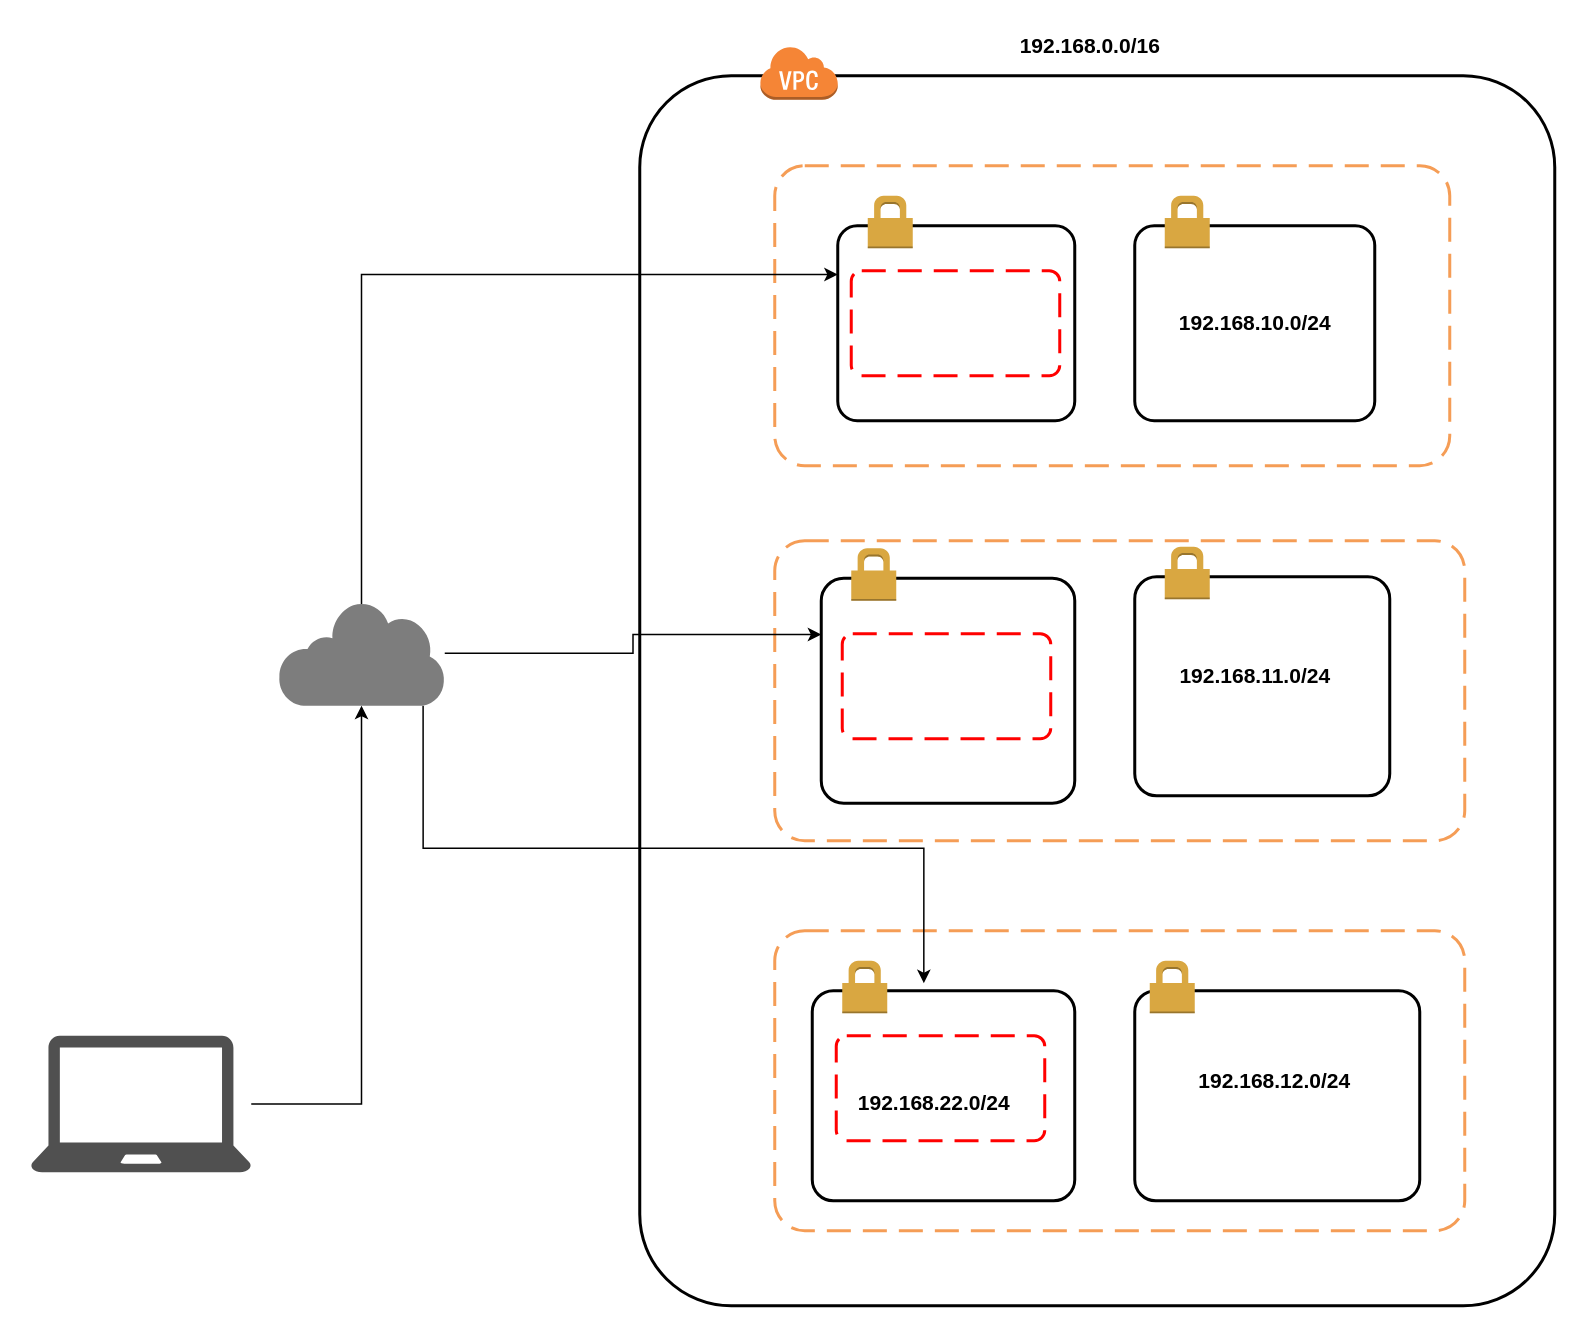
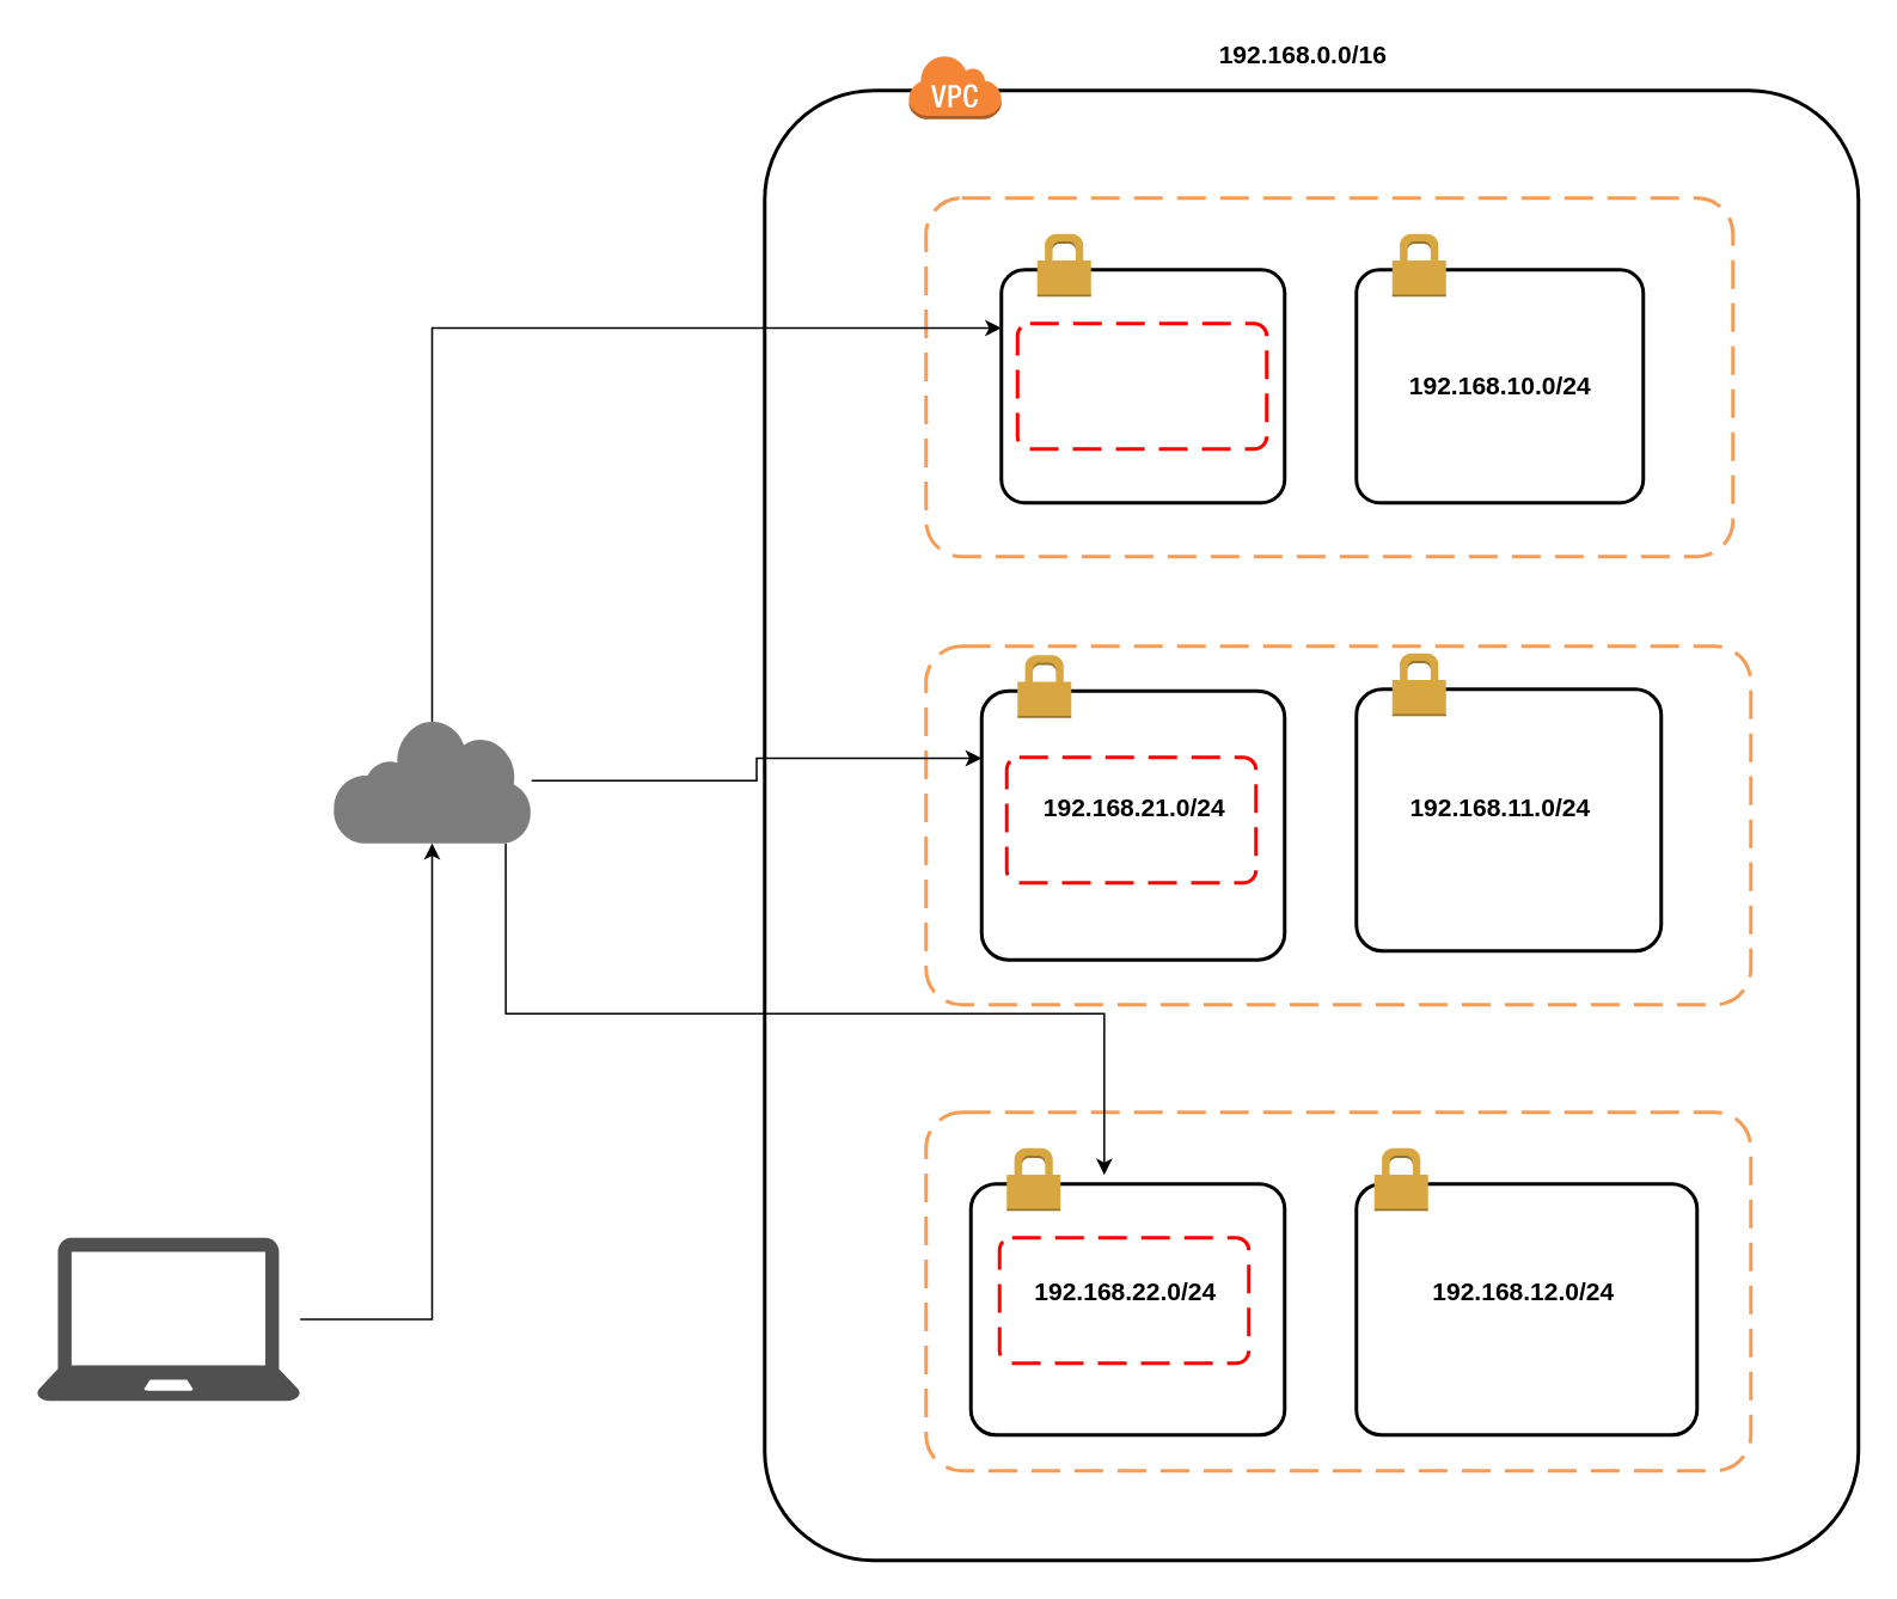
  <mxCell id="0" />
  <mxCell id="1" parent="0" />
  <mxCell id="2" value="" style="rounded=1;arcSize=10;dashed=0;strokeColor=#000000;fillColor=none;gradientColor=none;strokeWidth=2;" vertex="1" parent="1"><mxGeometry x="426" y="50" width="610" height="820" as="geometry" /></mxCell>
  <mxCell id="3" value="" style="dashed=0;html=1;shape=mxgraph.aws3.virtual_private_cloud;fillColor=#F58536;gradientColor=none;dashed=0;" vertex="1" parent="1"><mxGeometry x="506" y="30" width="52" height="36" as="geometry" /></mxCell>
  <mxCell id="4" value="192.168.0.0/16&lt;br style=&quot;font-size: 14px;&quot;&gt;" style="text;html=1;resizable=0;autosize=1;align=center;verticalAlign=middle;points=[];fillColor=none;strokeColor=none;rounded=0;fontStyle=1;fontSize=14;" vertex="1" parent="1"><mxGeometry x="676" y="20" width="100" height="20" as="geometry" /></mxCell>
  <mxCell id="5" value="" style="rounded=1;arcSize=10;dashed=1;strokeColor=#F59D56;fillColor=none;gradientColor=none;dashPattern=8 4;strokeWidth=2;fontSize=14;" vertex="1" parent="1"><mxGeometry x="516" y="110" width="450" height="200" as="geometry" /></mxCell>
  <mxCell id="6" value="" style="rounded=1;arcSize=10;dashed=0;strokeColor=#000000;fillColor=none;gradientColor=none;strokeWidth=2;fontSize=14;" vertex="1" parent="1"><mxGeometry x="558" y="150" width="158" height="130" as="geometry" /></mxCell>
  <mxCell id="7" value="" style="dashed=0;html=1;shape=mxgraph.aws3.permissions;fillColor=#D9A741;gradientColor=none;dashed=0;fontSize=14;" vertex="1" parent="1"><mxGeometry x="578" y="130" width="30" height="35" as="geometry" /></mxCell>
  <mxCell id="8" value="" style="rounded=1;arcSize=10;dashed=0;strokeColor=#000000;fillColor=none;gradientColor=none;strokeWidth=2;fontSize=14;" vertex="1" parent="1"><mxGeometry x="756" y="150" width="160" height="130" as="geometry" /></mxCell>
  <mxCell id="9" value="" style="dashed=0;html=1;shape=mxgraph.aws3.permissions;fillColor=#D9A741;gradientColor=none;dashed=0;fontSize=14;" vertex="1" parent="1"><mxGeometry x="776" y="130" width="30" height="35" as="geometry" /></mxCell>
  <mxCell id="10" value="" style="rounded=1;arcSize=10;dashed=1;strokeColor=#F59D56;fillColor=none;gradientColor=none;dashPattern=8 4;strokeWidth=2;fontSize=14;" vertex="1" parent="1"><mxGeometry x="516" y="360" width="460" height="200" as="geometry" /></mxCell>
  <mxCell id="11" value="" style="rounded=1;arcSize=10;dashed=0;strokeColor=#000000;fillColor=none;gradientColor=none;strokeWidth=2;fontSize=14;" vertex="1" parent="1"><mxGeometry x="547" y="385" width="169" height="150" as="geometry" /></mxCell>
  <mxCell id="12" value="" style="dashed=0;html=1;shape=mxgraph.aws3.permissions;fillColor=#D9A741;gradientColor=none;dashed=0;fontSize=14;" vertex="1" parent="1"><mxGeometry x="567" y="365" width="30" height="35" as="geometry" /></mxCell>
  <mxCell id="13" value="" style="rounded=1;arcSize=10;dashed=0;strokeColor=#000000;fillColor=none;gradientColor=none;strokeWidth=2;fontSize=14;" vertex="1" parent="1"><mxGeometry x="756" y="384" width="170" height="146" as="geometry" /></mxCell>
  <mxCell id="14" value="" style="dashed=0;html=1;shape=mxgraph.aws3.permissions;fillColor=#D9A741;gradientColor=none;dashed=0;fontSize=14;" vertex="1" parent="1"><mxGeometry x="776" y="364" width="30" height="35" as="geometry" /></mxCell>
  <mxCell id="15" value="" style="rounded=1;arcSize=10;dashed=1;strokeColor=#F59D56;fillColor=none;gradientColor=none;dashPattern=8 4;strokeWidth=2;fontSize=14;" vertex="1" parent="1"><mxGeometry x="516" y="620" width="460" height="200" as="geometry" /></mxCell>
  <mxCell id="16" value="" style="rounded=1;arcSize=10;dashed=0;strokeColor=#000000;fillColor=none;gradientColor=none;strokeWidth=2;fontSize=14;" vertex="1" parent="1"><mxGeometry x="541" y="660" width="175" height="140" as="geometry" /></mxCell>
  <mxCell id="17" value="" style="dashed=0;html=1;shape=mxgraph.aws3.permissions;fillColor=#D9A741;gradientColor=none;dashed=0;fontSize=14;" vertex="1" parent="1"><mxGeometry x="561" y="640" width="30" height="35" as="geometry" /></mxCell>
  <mxCell id="18" value="" style="rounded=1;arcSize=10;dashed=0;strokeColor=#000000;fillColor=none;gradientColor=none;strokeWidth=2;fontSize=14;" vertex="1" parent="1"><mxGeometry x="756" y="660" width="190" height="140" as="geometry" /></mxCell>
  <mxCell id="19" value="" style="dashed=0;html=1;shape=mxgraph.aws3.permissions;fillColor=#D9A741;gradientColor=none;dashed=0;fontSize=14;" vertex="1" parent="1"><mxGeometry x="766" y="640" width="30" height="35" as="geometry" /></mxCell>
  <mxCell id="20" value="192.168.10.0/24&lt;br&gt;" style="text;html=1;resizable=0;autosize=1;align=center;verticalAlign=middle;points=[];fillColor=none;strokeColor=none;rounded=0;fontSize=14;fontStyle=1" vertex="1" parent="1"><mxGeometry x="776" y="205.1" width="120" height="20" as="geometry" /></mxCell>
  <mxCell id="21" value="192.168.11.0/24&lt;br&gt;" style="text;html=1;resizable=0;autosize=1;align=center;verticalAlign=middle;points=[];fillColor=none;strokeColor=none;rounded=0;fontSize=14;fontStyle=1" vertex="1" parent="1"><mxGeometry x="776" y="440.1" width="120" height="20" as="geometry" /></mxCell>
  <mxCell id="22" value="192.168.12.0/24&lt;br&gt;" style="text;html=1;resizable=0;autosize=1;align=center;verticalAlign=middle;points=[];fillColor=none;strokeColor=none;rounded=0;fontSize=14;fontStyle=1" vertex="1" parent="1"><mxGeometry x="789" y="710.1" width="120" height="20" as="geometry" /></mxCell>
- <mxCell id="24" value="192.168.22.0/24&lt;br&gt;" style="text;html=1;resizable=0;autosize=1;align=center;verticalAlign=middle;points=[];fillColor=none;strokeColor=none;rounded=0;fontSize=14;fontStyle=1" vertex="1" parent="1"><mxGeometry x="562" y="725.1" width="120" height="20" as="geometry" /></mxCell>
+ <mxCell id="23" value="192.168.21.0/24&lt;br&gt;" style="text;html=1;resizable=0;autosize=1;align=center;verticalAlign=middle;points=[];fillColor=none;strokeColor=none;rounded=0;fontSize=14;fontStyle=1" vertex="1" parent="1"><mxGeometry x="571.5" y="440.1" width="120" height="20" as="geometry" /></mxCell>
+ <mxCell id="24" value="192.168.22.0/24&lt;br&gt;" style="text;html=1;resizable=0;autosize=1;align=center;verticalAlign=middle;points=[];fillColor=none;strokeColor=none;rounded=0;fontSize=14;fontStyle=1" vertex="1" parent="1"><mxGeometry x="567" y="710.1" width="120" height="20" as="geometry" /></mxCell>
  <mxCell id="25" style="edgeStyle=orthogonalEdgeStyle;rounded=0;orthogonalLoop=1;jettySize=auto;html=1;exitX=0.5;exitY=0.03;exitDx=0;exitDy=0;exitPerimeter=0;entryX=0;entryY=0.25;entryDx=0;entryDy=0;" edge="1" parent="1" source="28" target="6"><mxGeometry relative="1" as="geometry"><Array as="points"><mxPoint x="241" y="182" /></Array></mxGeometry></mxCell>
  <mxCell id="26" style="edgeStyle=orthogonalEdgeStyle;rounded=0;orthogonalLoop=1;jettySize=auto;html=1;entryX=0;entryY=0.25;entryDx=0;entryDy=0;" edge="1" parent="1" source="28" target="11"><mxGeometry relative="1" as="geometry" /></mxCell>
  <mxCell id="27" style="edgeStyle=orthogonalEdgeStyle;rounded=0;orthogonalLoop=1;jettySize=auto;html=1;exitX=0.87;exitY=1;exitDx=0;exitDy=0;exitPerimeter=0;entryX=0.425;entryY=-0.036;entryDx=0;entryDy=0;entryPerimeter=0;" edge="1" parent="1" source="28" target="16"><mxGeometry relative="1" as="geometry" /></mxCell>
  <mxCell id="28" value="" style="shadow=0;dashed=0;html=1;strokeColor=none;labelPosition=center;verticalLabelPosition=bottom;verticalAlign=top;align=center;shape=mxgraph.mscae.enterprise.internet;fillColor=#7D7D7D;" vertex="1" parent="1"><mxGeometry x="185" y="400" width="111" height="70" as="geometry" /></mxCell>
  <mxCell id="29" style="edgeStyle=orthogonalEdgeStyle;rounded=0;orthogonalLoop=1;jettySize=auto;html=1;" edge="1" parent="1" source="30" target="28"><mxGeometry relative="1" as="geometry" /></mxCell>
  <mxCell id="30" value="" style="shadow=0;dashed=0;html=1;strokeColor=none;fillColor=#505050;labelPosition=center;verticalLabelPosition=bottom;verticalAlign=top;outlineConnect=0;align=center;shape=mxgraph.office.devices.laptop;" vertex="1" parent="1"><mxGeometry x="20" y="690" width="147" height="91" as="geometry" /></mxCell>
  <mxCell id="31" value="" style="rounded=1;arcSize=10;dashed=1;strokeColor=#ff0000;fillColor=none;gradientColor=none;dashPattern=8 4;strokeWidth=2;" vertex="1" parent="1"><mxGeometry x="567" y="180" width="139" height="70" as="geometry" /></mxCell>
  <mxCell id="32" value="" style="rounded=1;arcSize=10;dashed=1;strokeColor=#ff0000;fillColor=none;gradientColor=none;dashPattern=8 4;strokeWidth=2;" vertex="1" parent="1"><mxGeometry x="561" y="422" width="139" height="70" as="geometry" /></mxCell>
  <mxCell id="33" value="" style="rounded=1;arcSize=10;dashed=1;strokeColor=#ff0000;fillColor=none;gradientColor=none;dashPattern=8 4;strokeWidth=2;" vertex="1" parent="1"><mxGeometry x="557" y="690" width="139" height="70" as="geometry" /></mxCell>
